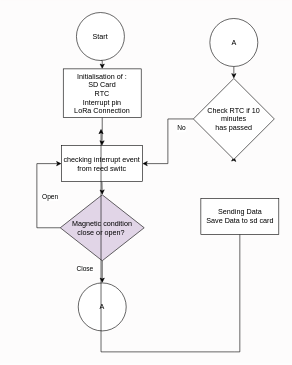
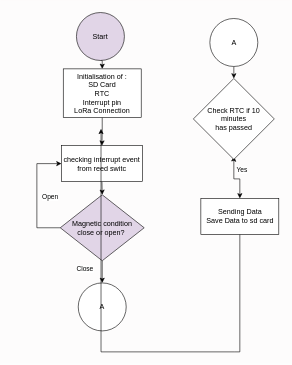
  <mxCell id="0" />
  <mxCell id="1" parent="0" />
  <mxCell id="2" style="edgeStyle=orthogonalEdgeStyle;rounded=0;orthogonalLoop=1;jettySize=auto;html=1;exitX=0.5;exitY=1;exitDx=0;exitDy=0;entryX=0.5;entryY=0;entryDx=0;entryDy=0;" edge="1" parent="1" source="3" target="19"><mxGeometry relative="1" as="geometry" /></mxCell>
- <mxCell id="3" value="Start" style="ellipse;whiteSpace=wrap;html=1;aspect=fixed;" parent="1" vertex="1"><mxGeometry x="127" y="20" width="80" height="80" as="geometry" /></mxCell>
+ <mxCell id="3" value="Start" style="ellipse;whiteSpace=wrap;html=1;aspect=fixed;fillColor=#e1d5e7;" parent="1" vertex="1"><mxGeometry x="127" y="20" width="80" height="80" as="geometry" /></mxCell>
  <mxCell id="4" style="edgeStyle=orthogonalEdgeStyle;rounded=0;orthogonalLoop=1;jettySize=auto;html=1;exitX=0.5;exitY=1;exitDx=0;exitDy=0;entryX=0.5;entryY=0;entryDx=0;entryDy=0;" parent="1" source="8" target="9" edge="1"><mxGeometry relative="1" as="geometry" /></mxCell>
  <mxCell id="5" value="Close" style="edgeLabel;html=1;align=center;verticalAlign=middle;resizable=0;points=[];" parent="4" vertex="1" connectable="0"><mxGeometry x="-0.16" relative="1" as="geometry"><mxPoint x="-30" y="-3" as="offset" /></mxGeometry></mxCell>
  <mxCell id="6" style="edgeStyle=orthogonalEdgeStyle;rounded=0;orthogonalLoop=1;jettySize=auto;html=1;exitX=0;exitY=0.5;exitDx=0;exitDy=0;entryX=0;entryY=0.5;entryDx=0;entryDy=0;" edge="1" parent="1" source="8" target="21"><mxGeometry relative="1" as="geometry"><mxPoint x="56.4" y="273.6" as="targetPoint" /><Array as="points"><mxPoint x="61" y="379" /><mxPoint x="61" y="272" /></Array></mxGeometry></mxCell>
  <mxCell id="7" value="Open" style="edgeLabel;html=1;align=center;verticalAlign=middle;resizable=0;points=[];" vertex="1" connectable="0" parent="6"><mxGeometry x="-0.005" y="-2" relative="1" as="geometry"><mxPoint x="19" y="2" as="offset" /></mxGeometry></mxCell>
  <mxCell id="8" value="Magnetic condition&lt;br&gt;close or open?&amp;nbsp;" style="rhombus;whiteSpace=wrap;html=1;fillColor=#e1d5e7;" parent="1" vertex="1"><mxGeometry x="100" y="324" width="140" height="110" as="geometry" /></mxCell>
  <mxCell id="9" value="A" style="ellipse;whiteSpace=wrap;html=1;aspect=fixed;" parent="1" vertex="1"><mxGeometry x="130" y="471" width="80" height="80" as="geometry" /></mxCell>
  <mxCell id="10" style="edgeStyle=orthogonalEdgeStyle;rounded=0;orthogonalLoop=1;jettySize=auto;html=1;exitX=0.5;exitY=1;exitDx=0;exitDy=0;entryX=0.5;entryY=0;entryDx=0;entryDy=0;" edge="1" parent="1" source="11" target="17"><mxGeometry relative="1" as="geometry" /></mxCell>
  <mxCell id="11" value="A" style="ellipse;whiteSpace=wrap;html=1;aspect=fixed;" parent="1" vertex="1"><mxGeometry x="349.5" y="30" width="80" height="80" as="geometry" /></mxCell>
  <mxCell id="12" style="edgeStyle=orthogonalEdgeStyle;rounded=0;orthogonalLoop=1;jettySize=auto;html=1;exitX=0.5;exitY=1;exitDx=0;exitDy=0;" edge="1" parent="1" source="17"><mxGeometry relative="1" as="geometry"><mxPoint x="390" y="260" as="targetPoint" /></mxGeometry></mxCell>
- <mxCell id="15" style="edgeStyle=orthogonalEdgeStyle;rounded=0;orthogonalLoop=1;jettySize=auto;html=1;exitX=0;exitY=0.5;exitDx=0;exitDy=0;entryX=1;entryY=0.5;entryDx=0;entryDy=0;" edge="1" parent="1" source="17" target="21"><mxGeometry relative="1" as="geometry" /></mxCell>
- <mxCell id="16" value="No" style="edgeLabel;html=1;align=center;verticalAlign=middle;resizable=0;points=[];" vertex="1" connectable="0" parent="15"><mxGeometry x="-0.506" y="1" relative="1" as="geometry"><mxPoint x="18" y="14" as="offset" /></mxGeometry></mxCell>
+ <mxCell id="13" style="edgeStyle=orthogonalEdgeStyle;rounded=0;orthogonalLoop=1;jettySize=auto;html=1;exitX=0.5;exitY=1;exitDx=0;exitDy=0;entryX=0.5;entryY=0;entryDx=0;entryDy=0;" edge="1" parent="1" source="17" target="23"><mxGeometry relative="1" as="geometry" /></mxCell>
+ <mxCell id="14" value="Yes" style="edgeLabel;html=1;align=center;verticalAlign=middle;resizable=0;points=[];" vertex="1" connectable="0" parent="13"><mxGeometry x="-0.68" y="-2" relative="1" as="geometry"><mxPoint x="15" y="5" as="offset" /></mxGeometry></mxCell>
  <mxCell id="17" value="Check RTC if 10 minutes&lt;br&gt;has passed" style="rhombus;whiteSpace=wrap;html=1;" parent="1" vertex="1"><mxGeometry x="322" y="130" width="135" height="135" as="geometry" /></mxCell>
  <mxCell id="18" style="edgeStyle=orthogonalEdgeStyle;rounded=0;orthogonalLoop=1;jettySize=auto;html=1;exitX=0.5;exitY=1;exitDx=0;exitDy=0;entryX=0.5;entryY=0;entryDx=0;entryDy=0;" edge="1" parent="1" source="19" target="21"><mxGeometry relative="1" as="geometry" /></mxCell>
  <mxCell id="19" value="Initialisation of :&lt;br style=&quot;border-color: var(--border-color);&quot;&gt;SD Card&lt;br style=&quot;border-color: var(--border-color);&quot;&gt;RTC&lt;br&gt;Interrupt pin&lt;br style=&quot;border-color: var(--border-color);&quot;&gt;LoRa Connection" style="rounded=0;whiteSpace=wrap;html=1;" vertex="1" parent="1"><mxGeometry x="105" y="114" width="130" height="81" as="geometry" /></mxCell>
  <mxCell id="20" style="edgeStyle=orthogonalEdgeStyle;rounded=0;orthogonalLoop=1;jettySize=auto;html=1;exitX=0.5;exitY=1;exitDx=0;exitDy=0;entryX=0.5;entryY=0;entryDx=0;entryDy=0;" edge="1" parent="1" source="21" target="8"><mxGeometry relative="1" as="geometry" /></mxCell>
  <mxCell id="21" value="checking interrupt event from reed switc" style="rounded=0;whiteSpace=wrap;html=1;" vertex="1" parent="1"><mxGeometry x="102" y="242" width="135" height="60" as="geometry" /></mxCell>
  <mxCell id="22" style="edgeStyle=orthogonalEdgeStyle;rounded=0;orthogonalLoop=1;jettySize=auto;html=1;exitX=0.5;exitY=1;exitDx=0;exitDy=0;" edge="1" parent="1" source="23"><mxGeometry relative="1" as="geometry"><mxPoint x="168" y="214" as="targetPoint" /><Array as="points"><mxPoint x="390" y="586" /><mxPoint x="20" y="586" /></Array></mxGeometry></mxCell>
  <mxCell id="23" value="Sending Data&lt;br&gt;Save Data to sd card" style="rounded=0;whiteSpace=wrap;html=1;" vertex="1" parent="1"><mxGeometry x="334.5" y="330" width="130" height="60" as="geometry" /></mxCell>
